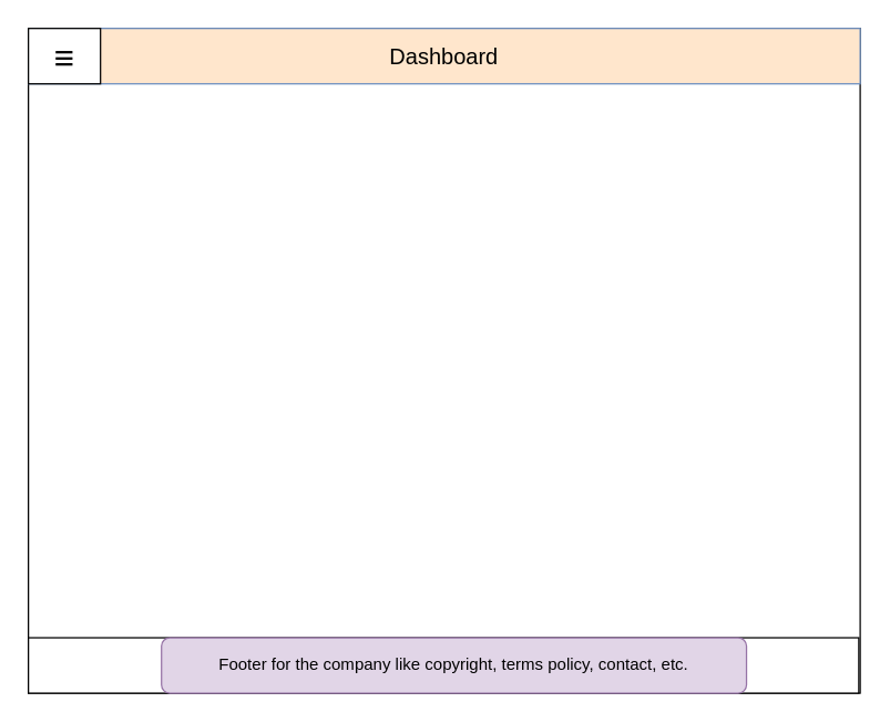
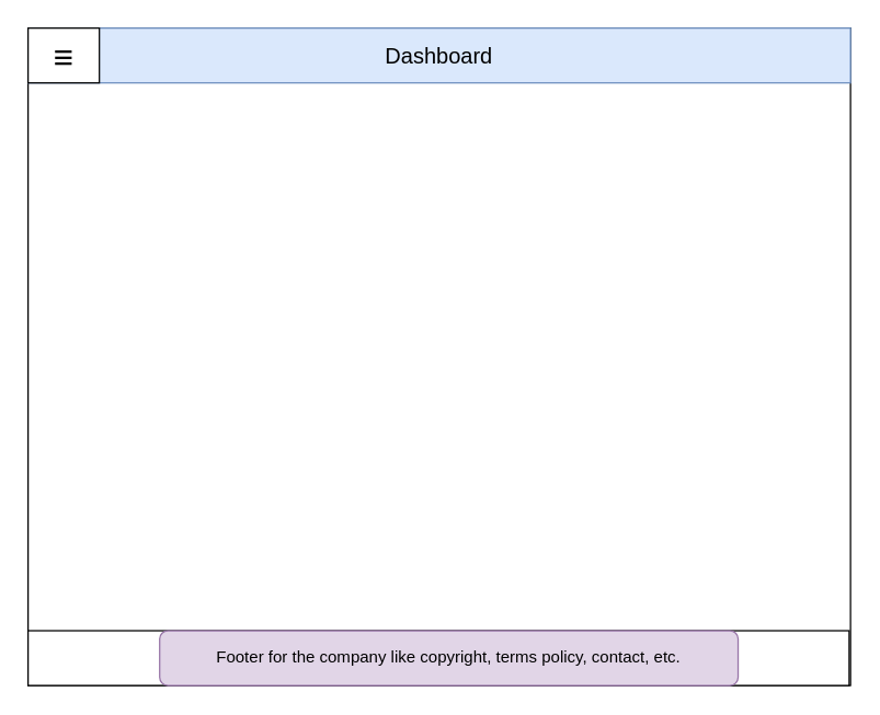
  <mxCell id="0" />
  <mxCell id="1" parent="0" />
  <mxCell id="2" value="" style="rounded=0;whiteSpace=wrap;html=1;" vertex="1" parent="1"><mxGeometry x="20" y="20" width="600" height="480" as="geometry" /></mxCell>
  <mxCell id="3" value="" style="rounded=0;whiteSpace=wrap;html=1;" vertex="1" parent="1"><mxGeometry x="20" y="460" width="599" height="40" as="geometry" /></mxCell>
  <mxCell id="4" value="Footer for the company like copyright, terms policy, contact, etc." style="rounded=1;whiteSpace=wrap;html=1;fillColor=#e1d5e7;strokeColor=#9673a6;" vertex="1" parent="1"><mxGeometry x="116" y="460" width="422" height="40" as="geometry" /></mxCell>
- <mxCell id="5" value="&lt;font style=&quot;font-size: 16px;&quot;&gt;Dashboard&lt;/font&gt;" style="rounded=0;whiteSpace=wrap;html=1;fillColor=#ffe6cc;strokeColor=#6c8ebf;" vertex="1" parent="1"><mxGeometry x="20" y="20" width="600" height="40" as="geometry" /></mxCell>
+ <mxCell id="5" value="&lt;font style=&quot;font-size: 16px;&quot;&gt;Dashboard&lt;/font&gt;" style="rounded=0;whiteSpace=wrap;html=1;fillColor=#dae8fc;strokeColor=#6c8ebf;" vertex="1" parent="1"><mxGeometry x="20" y="20" width="600" height="40" as="geometry" /></mxCell>
  <mxCell id="6" value="&lt;span style=&quot;font-family: &amp;quot;Google Sans&amp;quot;, arial, sans-serif; text-align: left; background-color: rgb(255, 255, 255);&quot;&gt;&lt;font style=&quot;font-size: 25px;&quot;&gt;≡&lt;/font&gt;&lt;/span&gt;" style="rounded=0;whiteSpace=wrap;html=1;" vertex="1" parent="1"><mxGeometry x="20" y="20" width="52" height="40" as="geometry" /></mxCell>
